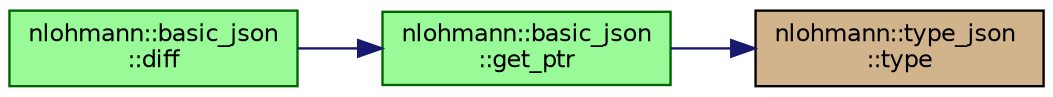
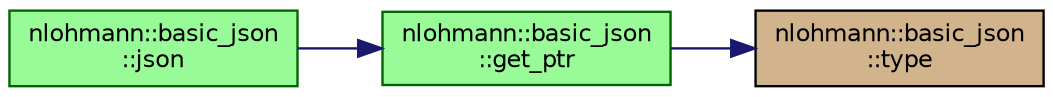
  digraph {
    rankdir=RL
    node [color=darkgreen fillcolor=palegreen fontname=Helvetica fontsize=10 shape=record style=filled]
    edge [color=midnightblue dir=back fontname=Helvetica fontsize=10 labelfontname=Helvetica labelfontsize=10 style=solid]
-   n1 [color=black fillcolor=tan fontcolor=black height=0.2 label="nlohmann::type_json\l::type" width=0.4]
+   n1 [color=black fillcolor=tan fontcolor=black height=0.2 label="nlohmann::basic_json\l::type" width=0.4]
    n2 [height=0.2 label="nlohmann::basic_json\l::get_ptr" width=0.4]
-   n3 [height=0.2 label="nlohmann::basic_json\l::diff" width=0.4]
+   n3 [height=0.2 label="nlohmann::basic_json\l::json" width=0.4]
    n1 -> n2
    n2 -> n3
  }
